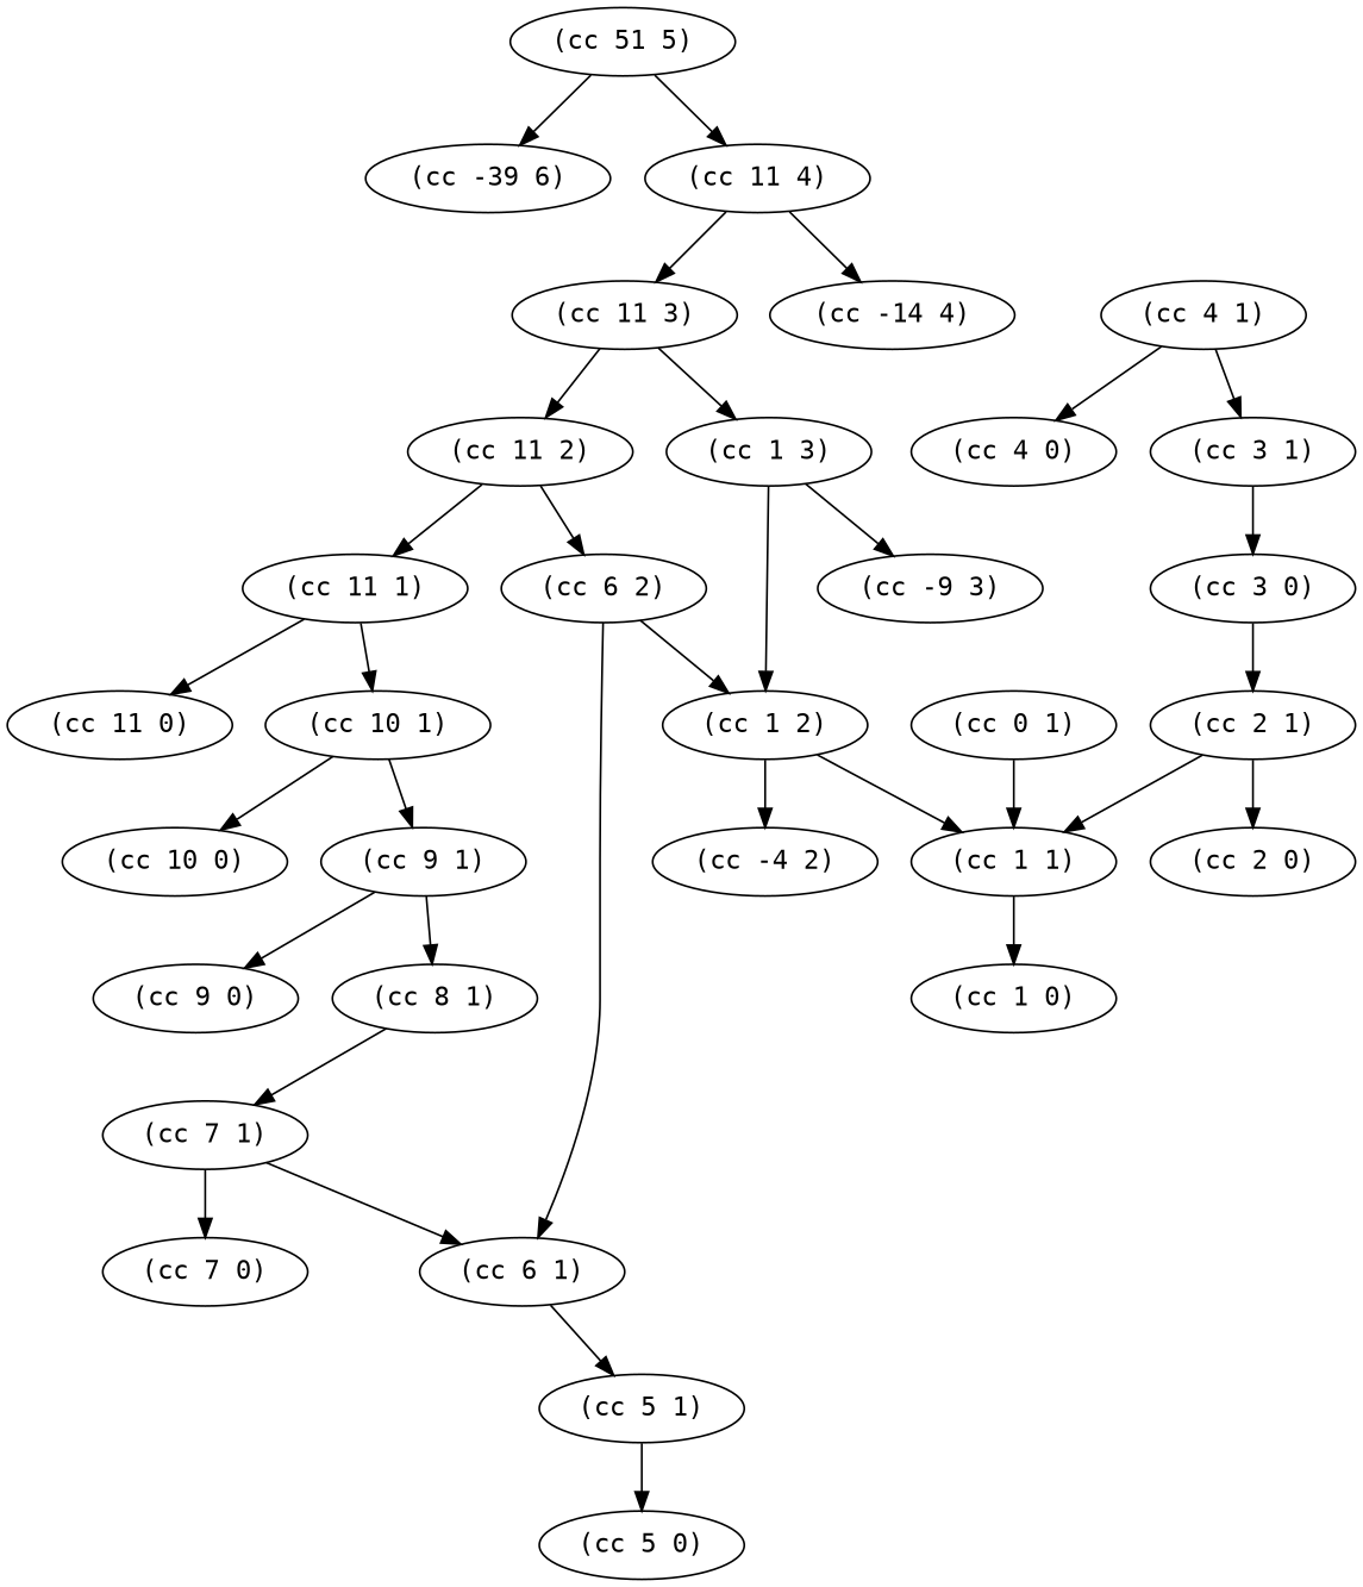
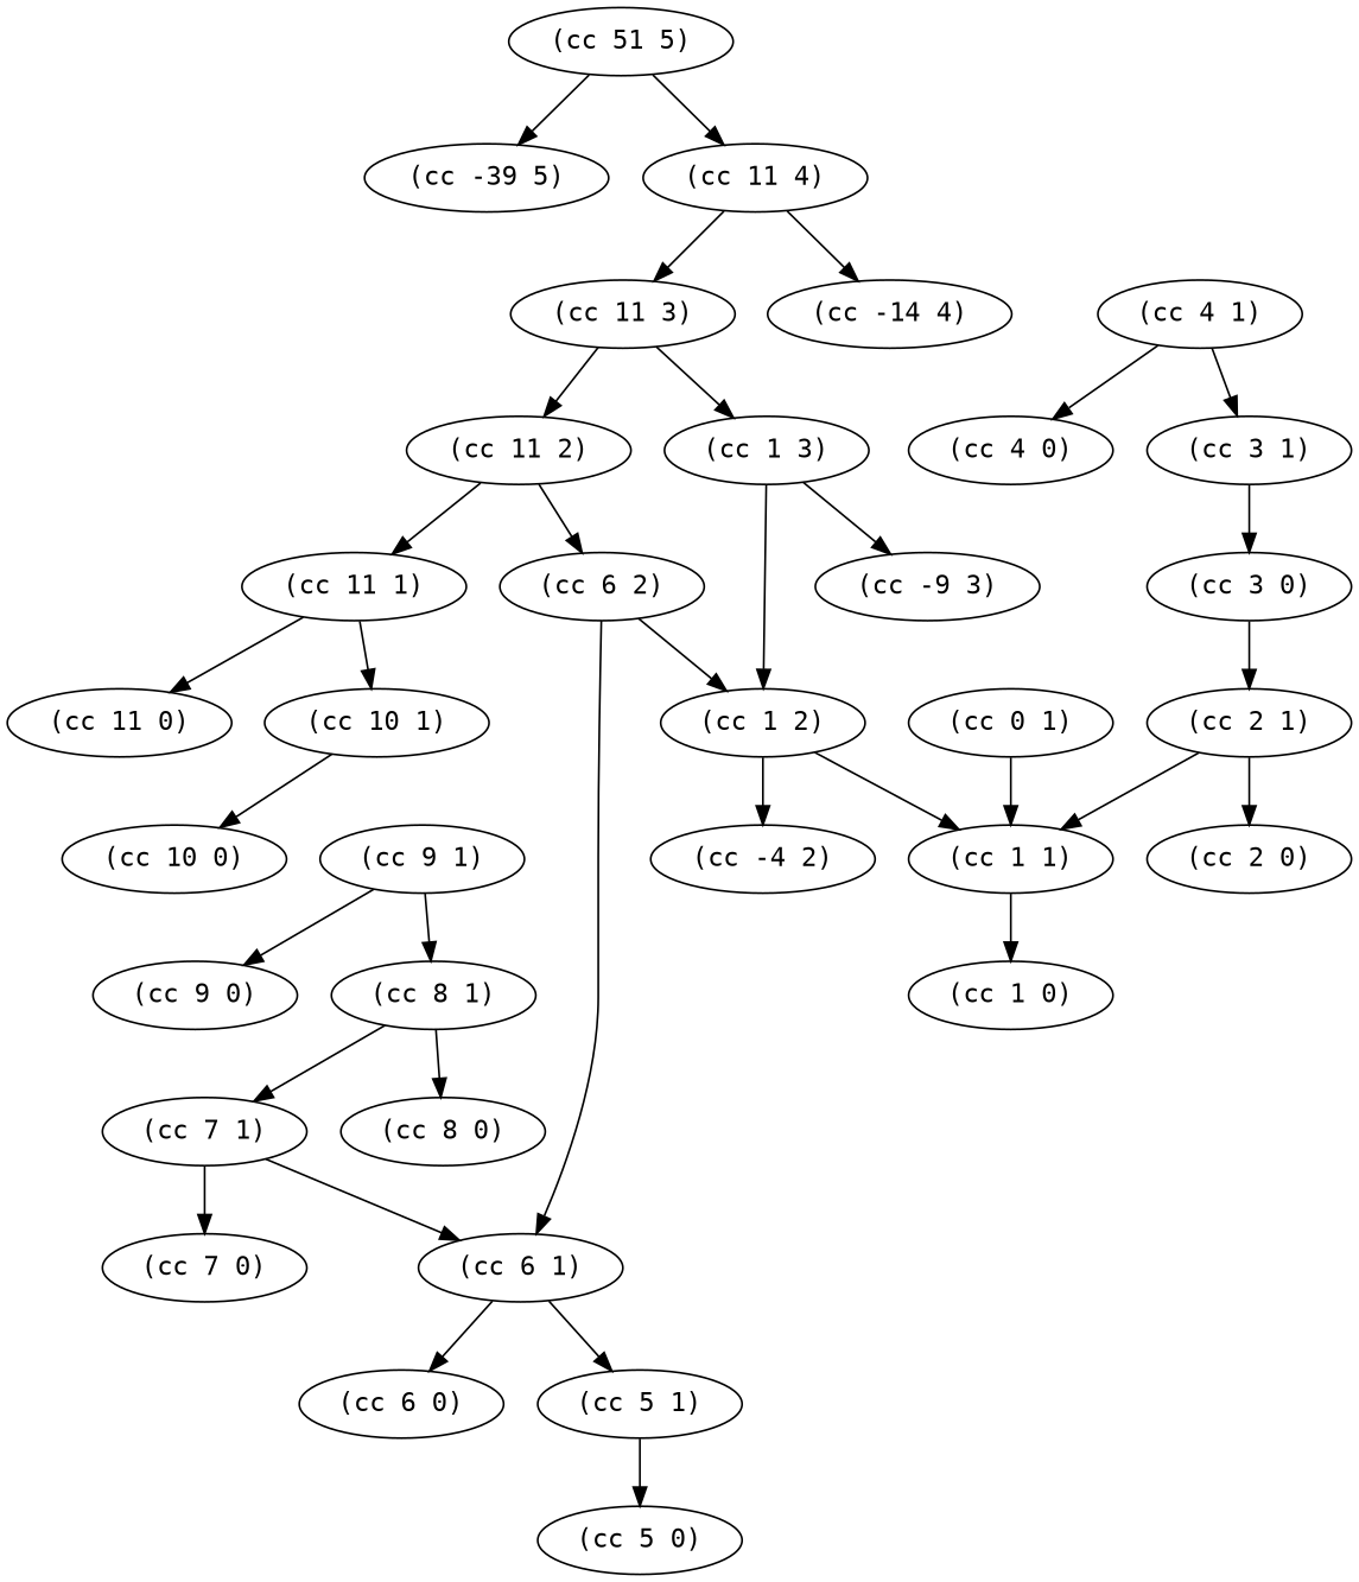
  digraph {
    node [fontname=monospace]
-   n1 [label="(cc -39 6)"]
+   n1 [label="(cc -39 5)"]
    n2 [label="(cc -14 4)"]
    n3 [label="(cc 51 5)"]
    n4 [label="(cc 11 4)"]
    n5 [label="(cc 11 3)"]
    n6 [label="(cc 11 2)"]
    n7 [label="(cc 1 3)"]
    n8 [label="(cc 11 1)"]
    n9 [label="(cc 6 2)"]
    n10 [label="(cc -9 3)"]
    n11 [label="(cc 1 2)"]
    n12 [label="(cc 11 0)"]
    n13 [label="(cc 10 1)"]
    n14 [label="(cc 6 1)"]
    n15 [label="(cc 10 0)"]
    n16 [label="(cc 9 1)"]
    n17 [label="(cc 9 0)"]
    n18 [label="(cc 8 1)"]
+   n19 [label="(cc 8 0)"]
    n20 [label="(cc 7 1)"]
    n21 [label="(cc 7 0)"]
+   n22 [label="(cc 6 0)"]
    n23 [label="(cc 5 1)"]
    n24 [label="(cc -4 2)"]
    n25 [label="(cc 1 1)"]
    n26 [label="(cc 5 0)"]
    n27 [label="(cc 4 1)"]
    n28 [label="(cc 4 0)"]
    n29 [label="(cc 3 1)"]
    n30 [label="(cc 3 0)"]
    n31 [label="(cc 2 1)"]
    n32 [label="(cc 2 0)"]
    n33 [label="(cc 1 0)"]
    n34 [label="(cc 0 1)"]
    n3 -> n1
    n3 -> n4
    n4 -> n2
    n4 -> n5
    n5 -> n6
    n5 -> n7
    n6 -> n8
    n6 -> n9
    n7 -> n10
    n7 -> n11
    n8 -> n12
    n8 -> n13
    n9 -> n11
    n9 -> n14
    n11 -> n24
    n11 -> n25
    n13 -> n15
-   n13 -> n16
+   n14 -> n22
    n14 -> n23
    n16 -> n17
    n16 -> n18
+   n18 -> n19
    n18 -> n20
    n20 -> n14
    n20 -> n21
    n23 -> n26
    n25 -> n33
    n27 -> n28
    n27 -> n29
    n29 -> n30
    n30 -> n31
    n31 -> n25
    n31 -> n32
    n34 -> n25
  }
